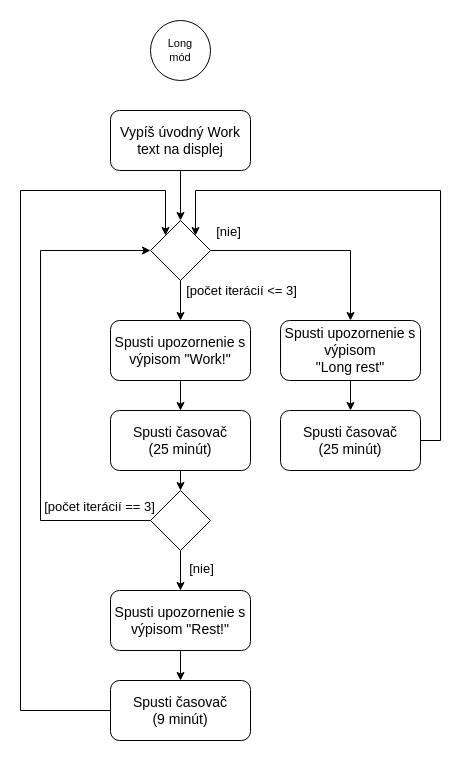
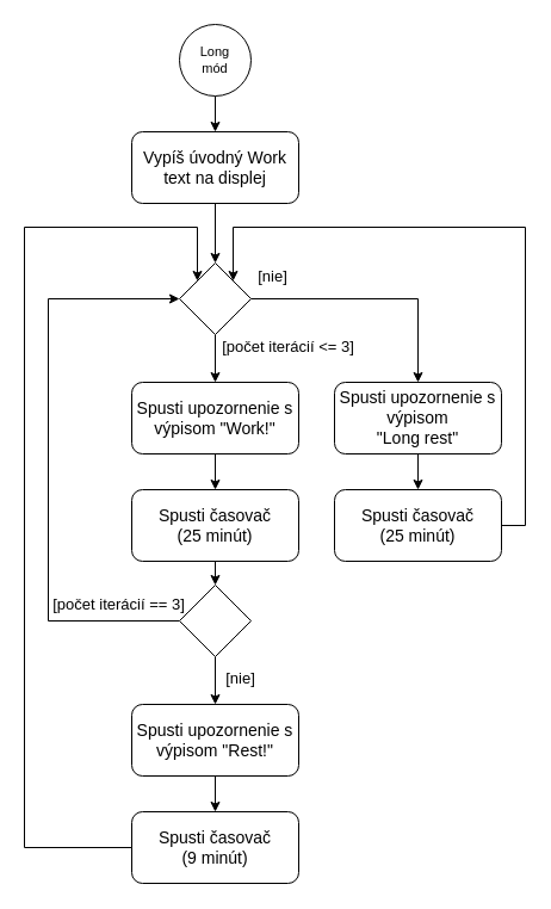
  <mxCell id="0" />
  <mxCell id="1" parent="0" />
  <mxCell id="2" style="edgeStyle=orthogonalEdgeStyle;rounded=0;orthogonalLoop=1;jettySize=auto;html=1;exitX=0;exitY=0.5;exitDx=0;exitDy=0;entryX=0;entryY=0.5;entryDx=0;entryDy=0;" parent="1" source="23" target="22" edge="1"><mxGeometry relative="1" as="geometry"><mxPoint x="130" y="260" as="targetPoint" /><Array as="points"><mxPoint x="40" y="520" /><mxPoint x="40" y="250" /></Array><mxPoint x="125" y="515" as="sourcePoint" /></mxGeometry></mxCell>
  <mxCell id="3" value="[počet iterácií == 3]" style="edgeLabel;html=1;align=center;verticalAlign=middle;resizable=0;points=[];fontSize=13;fontStyle=0" parent="2" vertex="1" connectable="0"><mxGeometry x="-0.878" relative="1" as="geometry"><mxPoint x="-21.67" y="-15" as="offset" /></mxGeometry></mxCell>
  <mxCell id="4" style="edgeStyle=orthogonalEdgeStyle;rounded=0;orthogonalLoop=1;jettySize=auto;html=1;exitX=0.5;exitY=1;exitDx=0;exitDy=0;entryX=0.5;entryY=0;entryDx=0;entryDy=0;" parent="1" source="5" target="22" edge="1"><mxGeometry relative="1" as="geometry"><mxPoint x="180" y="210" as="targetPoint" /></mxGeometry></mxCell>
  <mxCell id="5" value="&lt;span style=&quot;font-size: 14px&quot;&gt;Vypíš úvodný Work text na displej&lt;/span&gt;" style="rounded=1;whiteSpace=wrap;html=1;fillColor=#FFFFFF;fontStyle=0" parent="1" vertex="1"><mxGeometry x="110" y="110" width="140" height="60" as="geometry" /></mxCell>
+ <mxCell id="6" style="edgeStyle=orthogonalEdgeStyle;rounded=0;orthogonalLoop=1;jettySize=auto;html=1;exitX=0.5;exitY=1;exitDx=0;exitDy=0;entryX=0.5;entryY=0;entryDx=0;entryDy=0;" parent="1" source="7" target="5" edge="1"><mxGeometry relative="1" as="geometry" /></mxCell>
  <mxCell id="7" value="Long&lt;br style=&quot;font-size: 11px;&quot;&gt;mód" style="ellipse;whiteSpace=wrap;html=1;aspect=fixed;fontSize=11;fontStyle=0" parent="1" vertex="1"><mxGeometry x="150" y="20" width="60" height="60" as="geometry" /></mxCell>
  <mxCell id="8" style="edgeStyle=orthogonalEdgeStyle;rounded=0;orthogonalLoop=1;jettySize=auto;html=1;exitX=0.5;exitY=1;exitDx=0;exitDy=0;entryX=0.5;entryY=0;entryDx=0;entryDy=0;" parent="1" source="9" target="26" edge="1"><mxGeometry relative="1" as="geometry"><mxPoint x="220" y="400" as="targetPoint" /></mxGeometry></mxCell>
  <mxCell id="9" value="&lt;span style=&quot;font-size: 14px&quot;&gt;Spusti upozornenie s výpisom &quot;Work!&quot;&lt;/span&gt;" style="rounded=1;whiteSpace=wrap;html=1;fillColor=#FFFFFF;fontStyle=0" parent="1" vertex="1"><mxGeometry x="110" y="320" width="140" height="60" as="geometry" /></mxCell>
  <mxCell id="10" style="edgeStyle=orthogonalEdgeStyle;rounded=0;orthogonalLoop=1;jettySize=auto;html=1;exitX=1;exitY=0.5;exitDx=0;exitDy=0;entryX=1;entryY=0;entryDx=0;entryDy=0;" parent="1" source="24" target="22" edge="1"><mxGeometry relative="1" as="geometry"><mxPoint x="180" y="190" as="targetPoint" /><Array as="points"><mxPoint x="440" y="440" /><mxPoint x="440" y="190" /><mxPoint x="195" y="190" /></Array></mxGeometry></mxCell>
  <mxCell id="11" style="edgeStyle=orthogonalEdgeStyle;rounded=0;orthogonalLoop=1;jettySize=auto;html=1;exitX=0.5;exitY=1;exitDx=0;exitDy=0;entryX=0.5;entryY=0;entryDx=0;entryDy=0;" edge="1" parent="1" source="12" target="24"><mxGeometry relative="1" as="geometry" /></mxCell>
  <mxCell id="12" value="&lt;span style=&quot;font-size: 14px&quot;&gt;Spusti upozornenie s výpisom&lt;br&gt;&quot;Long rest&quot;&lt;/span&gt;" style="rounded=1;whiteSpace=wrap;html=1;fillColor=#FFFFFF;fontStyle=0" parent="1" vertex="1"><mxGeometry x="280" y="320" width="140" height="60" as="geometry" /></mxCell>
  <mxCell id="13" style="edgeStyle=orthogonalEdgeStyle;rounded=0;orthogonalLoop=1;jettySize=auto;html=1;exitX=0;exitY=0.5;exitDx=0;exitDy=0;entryX=0;entryY=0;entryDx=0;entryDy=0;" parent="1" source="27" target="22" edge="1"><mxGeometry relative="1" as="geometry"><mxPoint x="90" y="190" as="targetPoint" /><Array as="points"><mxPoint x="20" y="710" /><mxPoint x="20" y="190" /><mxPoint x="165" y="190" /></Array></mxGeometry></mxCell>
  <mxCell id="14" style="edgeStyle=orthogonalEdgeStyle;rounded=0;orthogonalLoop=1;jettySize=auto;html=1;exitX=0.5;exitY=1;exitDx=0;exitDy=0;entryX=0.5;entryY=0;entryDx=0;entryDy=0;" edge="1" parent="1" source="15" target="27"><mxGeometry relative="1" as="geometry" /></mxCell>
  <mxCell id="15" value="&lt;span style=&quot;font-size: 14px&quot;&gt;Spusti upozornenie s výpisom &quot;Rest!&quot;&lt;/span&gt;" style="rounded=1;whiteSpace=wrap;html=1;fillColor=#FFFFFF;fontStyle=0" parent="1" vertex="1"><mxGeometry x="110" y="590" width="140" height="60" as="geometry" /></mxCell>
  <mxCell id="16" style="edgeStyle=orthogonalEdgeStyle;rounded=0;orthogonalLoop=1;jettySize=auto;html=1;exitX=1;exitY=0.5;exitDx=0;exitDy=0;entryX=0.5;entryY=0;entryDx=0;entryDy=0;" parent="1" source="22" target="12" edge="1"><mxGeometry relative="1" as="geometry"><mxPoint x="235" y="265" as="sourcePoint" /></mxGeometry></mxCell>
  <mxCell id="17" value="&lt;span style=&quot;font-size: 13px&quot;&gt;[nie]&lt;br&gt;&lt;/span&gt;" style="edgeLabel;html=1;align=center;verticalAlign=middle;resizable=0;points=[];fontSize=13;fontStyle=0" parent="16" vertex="1" connectable="0"><mxGeometry x="-0.628" y="-1" relative="1" as="geometry"><mxPoint x="-21.29" y="-21" as="offset" /></mxGeometry></mxCell>
  <mxCell id="18" style="edgeStyle=orthogonalEdgeStyle;rounded=0;orthogonalLoop=1;jettySize=auto;html=1;exitX=0.5;exitY=1;exitDx=0;exitDy=0;entryX=0.5;entryY=0;entryDx=0;entryDy=0;" parent="1" source="22" target="9" edge="1"><mxGeometry relative="1" as="geometry"><mxPoint x="180" y="320" as="sourcePoint" /></mxGeometry></mxCell>
  <mxCell id="19" value="[počet iterácií &amp;lt;= 3]" style="edgeLabel;html=1;align=center;verticalAlign=middle;resizable=0;points=[];fontSize=13;fontStyle=0" parent="18" vertex="1" connectable="0"><mxGeometry x="-0.637" relative="1" as="geometry"><mxPoint x="60" y="2.57" as="offset" /></mxGeometry></mxCell>
  <mxCell id="20" style="edgeStyle=orthogonalEdgeStyle;rounded=0;orthogonalLoop=1;jettySize=auto;html=1;exitX=0.5;exitY=1;exitDx=0;exitDy=0;entryX=0.5;entryY=0;entryDx=0;entryDy=0;" parent="1" source="23" target="15" edge="1"><mxGeometry relative="1" as="geometry"><mxPoint x="180" y="650" as="sourcePoint" /></mxGeometry></mxCell>
  <mxCell id="21" value="&lt;span style=&quot;font-size: 13px&quot;&gt;[nie]&lt;/span&gt;" style="edgeLabel;html=1;align=center;verticalAlign=middle;resizable=0;points=[];fontSize=13;fontStyle=0" parent="20" vertex="1" connectable="0"><mxGeometry x="-0.707" relative="1" as="geometry"><mxPoint x="20" y="11.29" as="offset" /></mxGeometry></mxCell>
  <mxCell id="22" value="" style="rhombus;whiteSpace=wrap;html=1;" parent="1" vertex="1"><mxGeometry x="150" y="220" width="60" height="60" as="geometry" /></mxCell>
  <mxCell id="23" value="" style="rhombus;whiteSpace=wrap;html=1;" parent="1" vertex="1"><mxGeometry x="150" y="490" width="60" height="60" as="geometry" /></mxCell>
  <mxCell id="24" value="&lt;span style=&quot;font-size: 14px&quot;&gt;Spusti časovač&lt;br&gt;(25 minút)&lt;br&gt;&lt;/span&gt;" style="rounded=1;whiteSpace=wrap;html=1;fillColor=#FFFFFF;fontStyle=0" vertex="1" parent="1"><mxGeometry x="280" y="410" width="140" height="60" as="geometry" /></mxCell>
  <mxCell id="25" style="edgeStyle=orthogonalEdgeStyle;rounded=0;orthogonalLoop=1;jettySize=auto;html=1;exitX=0.5;exitY=1;exitDx=0;exitDy=0;entryX=0.5;entryY=0;entryDx=0;entryDy=0;" edge="1" parent="1" source="26" target="23"><mxGeometry relative="1" as="geometry" /></mxCell>
  <mxCell id="26" value="&lt;span style=&quot;font-size: 14px&quot;&gt;Spusti časovač&lt;br&gt;(25 minút)&lt;br&gt;&lt;/span&gt;" style="rounded=1;whiteSpace=wrap;html=1;fillColor=#FFFFFF;fontStyle=0" vertex="1" parent="1"><mxGeometry x="110" y="410" width="140" height="60" as="geometry" /></mxCell>
  <mxCell id="27" value="&lt;span style=&quot;font-size: 14px&quot;&gt;Spusti časovač&lt;br&gt;(9 minút)&lt;br&gt;&lt;/span&gt;" style="rounded=1;whiteSpace=wrap;html=1;fillColor=#FFFFFF;fontStyle=0" vertex="1" parent="1"><mxGeometry x="110" y="680" width="140" height="60" as="geometry" /></mxCell>
